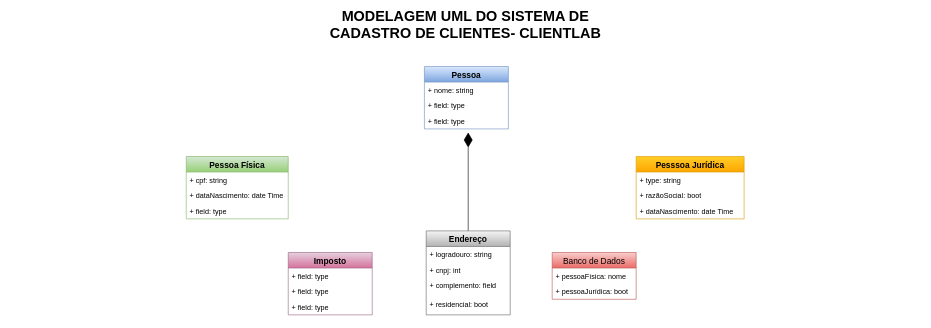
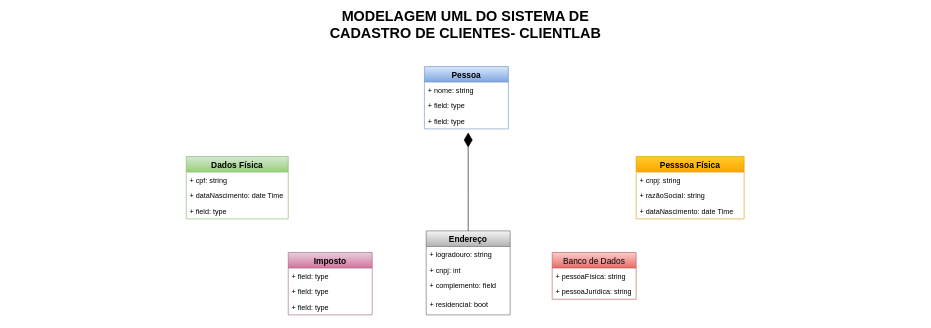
  <mxCell id="0" style=";html=1;" />
  <mxCell id="1" style=";html=1;" parent="0" />
  <mxCell id="2" value="&lt;span style=&quot;font-family: Arial, sans-serif; background-color: initial;&quot;&gt;MODELAGEM UML DO SISTEMA  DE&lt;br/&gt;CADASTRO DE CLIENTES&lt;/span&gt;&lt;span style=&quot;font-family: Arial, sans-serif;&quot;&gt;- CLIENTLAB&lt;/span&gt;" style="text;strokeColor=none;fillColor=none;html=1;fontSize=24;fontStyle=1;verticalAlign=middle;align=center;" parent="1" vertex="1"><mxGeometry x="20" y="20" width="1510" height="40" as="geometry" /></mxCell>
- <mxCell id="3" value="Pesssoa Jurídica" style="swimlane;fontStyle=1;childLayout=stackLayout;horizontal=1;startSize=26;fillColor=#ffcd28;horizontalStack=0;resizeParent=1;resizeParentMax=0;resizeLast=0;collapsible=1;marginBottom=0;fontSize=14;gradientColor=#ffa500;strokeColor=#d79b00;" vertex="1" parent="1"><mxGeometry x="1060" y="260" width="180" height="104" as="geometry" /></mxCell>
- <mxCell id="4" value="+ type: string" style="text;strokeColor=none;fillColor=none;align=left;verticalAlign=top;spacingLeft=4;spacingRight=4;overflow=hidden;rotatable=0;points=[[0,0.5],[1,0.5]];portConstraint=eastwest;" vertex="1" parent="3"><mxGeometry y="26" width="180" height="26" as="geometry" /></mxCell>
- <mxCell id="5" value="+ razãoSocial: boot" style="text;strokeColor=none;fillColor=none;align=left;verticalAlign=top;spacingLeft=4;spacingRight=4;overflow=hidden;rotatable=0;points=[[0,0.5],[1,0.5]];portConstraint=eastwest;" vertex="1" parent="3"><mxGeometry y="52" width="180" height="26" as="geometry" /></mxCell>
+ <mxCell id="3" value="Pesssoa Física" style="swimlane;fontStyle=1;childLayout=stackLayout;horizontal=1;startSize=26;fillColor=#ffcd28;horizontalStack=0;resizeParent=1;resizeParentMax=0;resizeLast=0;collapsible=1;marginBottom=0;fontSize=14;gradientColor=#ffa500;strokeColor=#d79b00;" vertex="1" parent="1"><mxGeometry x="1060" y="260" width="180" height="104" as="geometry" /></mxCell>
+ <mxCell id="4" value="+ cnpj: string" style="text;strokeColor=none;fillColor=none;align=left;verticalAlign=top;spacingLeft=4;spacingRight=4;overflow=hidden;rotatable=0;points=[[0,0.5],[1,0.5]];portConstraint=eastwest;" vertex="1" parent="3"><mxGeometry y="26" width="180" height="26" as="geometry" /></mxCell>
+ <mxCell id="5" value="+ razãoSocial: string" style="text;strokeColor=none;fillColor=none;align=left;verticalAlign=top;spacingLeft=4;spacingRight=4;overflow=hidden;rotatable=0;points=[[0,0.5],[1,0.5]];portConstraint=eastwest;" vertex="1" parent="3"><mxGeometry y="52" width="180" height="26" as="geometry" /></mxCell>
  <mxCell id="6" value="+ dataNascimento: date Time" style="text;strokeColor=none;fillColor=none;align=left;verticalAlign=top;spacingLeft=4;spacingRight=4;overflow=hidden;rotatable=0;points=[[0,0.5],[1,0.5]];portConstraint=eastwest;" vertex="1" parent="3"><mxGeometry y="78" width="180" height="26" as="geometry" /></mxCell>
  <mxCell id="7" value="Pessoa" style="swimlane;fontStyle=1;childLayout=stackLayout;horizontal=1;startSize=26;fillColor=#dae8fc;horizontalStack=0;resizeParent=1;resizeParentMax=0;resizeLast=0;collapsible=1;marginBottom=0;fontSize=14;strokeColor=#6c8ebf;gradientColor=#7ea6e0;" vertex="1" parent="1"><mxGeometry x="707" y="110" width="140" height="104" as="geometry" /></mxCell>
  <mxCell id="8" value="+ nome: string" style="text;strokeColor=none;fillColor=none;align=left;verticalAlign=top;spacingLeft=4;spacingRight=4;overflow=hidden;rotatable=0;points=[[0,0.5],[1,0.5]];portConstraint=eastwest;" vertex="1" parent="7"><mxGeometry y="26" width="140" height="26" as="geometry" /></mxCell>
  <mxCell id="9" value="+ field: type" style="text;strokeColor=none;fillColor=none;align=left;verticalAlign=top;spacingLeft=4;spacingRight=4;overflow=hidden;rotatable=0;points=[[0,0.5],[1,0.5]];portConstraint=eastwest;" vertex="1" parent="7"><mxGeometry y="52" width="140" height="26" as="geometry" /></mxCell>
  <mxCell id="10" value="+ field: type" style="text;strokeColor=none;fillColor=none;align=left;verticalAlign=top;spacingLeft=4;spacingRight=4;overflow=hidden;rotatable=0;points=[[0,0.5],[1,0.5]];portConstraint=eastwest;" vertex="1" parent="7"><mxGeometry y="78" width="140" height="26" as="geometry" /></mxCell>
- <mxCell id="11" value="Pessoa Física" style="swimlane;fontStyle=1;childLayout=stackLayout;horizontal=1;startSize=26;fillColor=#d5e8d4;horizontalStack=0;resizeParent=1;resizeParentMax=0;resizeLast=0;collapsible=1;marginBottom=0;fontSize=14;gradientColor=#97d077;strokeColor=#82b366;" vertex="1" parent="1"><mxGeometry x="310" y="260" width="170" height="104" as="geometry" /></mxCell>
+ <mxCell id="11" value="Dados Física" style="swimlane;fontStyle=1;childLayout=stackLayout;horizontal=1;startSize=26;fillColor=#d5e8d4;horizontalStack=0;resizeParent=1;resizeParentMax=0;resizeLast=0;collapsible=1;marginBottom=0;fontSize=14;gradientColor=#97d077;strokeColor=#82b366;" vertex="1" parent="1"><mxGeometry x="310" y="260" width="170" height="104" as="geometry" /></mxCell>
  <mxCell id="12" value="+ cpf: string" style="text;strokeColor=none;fillColor=none;align=left;verticalAlign=top;spacingLeft=4;spacingRight=4;overflow=hidden;rotatable=0;points=[[0,0.5],[1,0.5]];portConstraint=eastwest;" vertex="1" parent="11"><mxGeometry y="26" width="170" height="26" as="geometry" /></mxCell>
  <mxCell id="13" value="+ dataNascimento: date Time" style="text;strokeColor=none;fillColor=none;align=left;verticalAlign=top;spacingLeft=4;spacingRight=4;overflow=hidden;rotatable=0;points=[[0,0.5],[1,0.5]];portConstraint=eastwest;" vertex="1" parent="11"><mxGeometry y="52" width="170" height="26" as="geometry" /></mxCell>
  <mxCell id="14" value="+ field: type" style="text;strokeColor=none;fillColor=none;align=left;verticalAlign=top;spacingLeft=4;spacingRight=4;overflow=hidden;rotatable=0;points=[[0,0.5],[1,0.5]];portConstraint=eastwest;" vertex="1" parent="11"><mxGeometry y="78" width="170" height="26" as="geometry" /></mxCell>
  <mxCell id="15" style="edgeStyle=orthogonalEdgeStyle;rounded=0;jumpSize=7;orthogonalLoop=1;jettySize=auto;html=1;fontSize=20;endArrow=diamondThin;endFill=1;endSize=22;" edge="1" parent="1" source="16"><mxGeometry relative="1" as="geometry"><mxPoint x="780" y="220" as="targetPoint" /><Array as="points"><mxPoint x="780" y="330" /><mxPoint x="780" y="330" /></Array></mxGeometry></mxCell>
  <mxCell id="16" value="Endereço" style="swimlane;fontStyle=1;childLayout=stackLayout;horizontal=1;startSize=26;fillColor=#f5f5f5;horizontalStack=0;resizeParent=1;resizeParentMax=0;resizeLast=0;collapsible=1;marginBottom=0;fontSize=14;gradientColor=#b3b3b3;strokeColor=#666666;" vertex="1" parent="1"><mxGeometry x="710" y="384" width="140" height="140" as="geometry" /></mxCell>
  <mxCell id="17" value="+ logradouro: string" style="text;strokeColor=none;fillColor=none;align=left;verticalAlign=top;spacingLeft=4;spacingRight=4;overflow=hidden;rotatable=0;points=[[0,0.5],[1,0.5]];portConstraint=eastwest;" vertex="1" parent="16"><mxGeometry y="26" width="140" height="26" as="geometry" /></mxCell>
  <mxCell id="18" value="+ cnpj: int" style="text;strokeColor=none;fillColor=none;align=left;verticalAlign=top;spacingLeft=4;spacingRight=4;overflow=hidden;rotatable=0;points=[[0,0.5],[1,0.5]];portConstraint=eastwest;" vertex="1" parent="16"><mxGeometry y="52" width="140" height="26" as="geometry" /></mxCell>
  <mxCell id="19" value="+ complemento: field" style="text;strokeColor=none;fillColor=none;align=left;verticalAlign=top;spacingLeft=4;spacingRight=4;overflow=hidden;rotatable=0;points=[[0,0.5],[1,0.5]];portConstraint=eastwest;" vertex="1" parent="16"><mxGeometry y="78" width="140" height="32" as="geometry" /></mxCell>
  <mxCell id="20" value="+ residencial: boot" style="text;strokeColor=none;fillColor=none;align=left;verticalAlign=top;spacingLeft=4;spacingRight=4;overflow=hidden;rotatable=0;points=[[0,0.5],[1,0.5]];portConstraint=eastwest;" vertex="1" parent="16"><mxGeometry y="110" width="140" height="30" as="geometry" /></mxCell>
  <mxCell id="21" value="Imposto" style="swimlane;fontStyle=1;childLayout=stackLayout;horizontal=1;startSize=26;fillColor=#e6d0de;horizontalStack=0;resizeParent=1;resizeParentMax=0;resizeLast=0;collapsible=1;marginBottom=0;fontSize=14;gradientColor=#d5739d;strokeColor=#996185;" vertex="1" parent="1"><mxGeometry x="480" y="420" width="140" height="104" as="geometry" /></mxCell>
  <mxCell id="22" value="+ field: type" style="text;strokeColor=none;fillColor=none;align=left;verticalAlign=top;spacingLeft=4;spacingRight=4;overflow=hidden;rotatable=0;points=[[0,0.5],[1,0.5]];portConstraint=eastwest;" vertex="1" parent="21"><mxGeometry y="26" width="140" height="26" as="geometry" /></mxCell>
  <mxCell id="23" value="+ field: type" style="text;strokeColor=none;fillColor=none;align=left;verticalAlign=top;spacingLeft=4;spacingRight=4;overflow=hidden;rotatable=0;points=[[0,0.5],[1,0.5]];portConstraint=eastwest;" vertex="1" parent="21"><mxGeometry y="52" width="140" height="26" as="geometry" /></mxCell>
  <mxCell id="24" value="+ field: type" style="text;strokeColor=none;fillColor=none;align=left;verticalAlign=top;spacingLeft=4;spacingRight=4;overflow=hidden;rotatable=0;points=[[0,0.5],[1,0.5]];portConstraint=eastwest;" vertex="1" parent="21"><mxGeometry y="78" width="140" height="26" as="geometry" /></mxCell>
  <mxCell id="25" value="Banco de Dados" style="swimlane;fontStyle=0;childLayout=stackLayout;horizontal=1;startSize=26;fillColor=#f8cecc;horizontalStack=0;resizeParent=1;resizeParentMax=0;resizeLast=0;collapsible=1;marginBottom=0;fontSize=14;gradientColor=#ea6b66;strokeColor=#b85450;" vertex="1" parent="1"><mxGeometry x="920" y="420" width="140" height="78" as="geometry" /></mxCell>
- <mxCell id="26" value="+ pessoaFísica: nome" style="text;strokeColor=none;fillColor=none;align=left;verticalAlign=top;spacingLeft=4;spacingRight=4;overflow=hidden;rotatable=0;points=[[0,0.5],[1,0.5]];portConstraint=eastwest;" vertex="1" parent="25"><mxGeometry y="26" width="140" height="26" as="geometry" /></mxCell>
- <mxCell id="27" value="+ pessoaJurídica: boot" style="text;strokeColor=none;fillColor=none;align=left;verticalAlign=top;spacingLeft=4;spacingRight=4;overflow=hidden;rotatable=0;points=[[0,0.5],[1,0.5]];portConstraint=eastwest;" vertex="1" parent="25"><mxGeometry y="52" width="140" height="26" as="geometry" /></mxCell>
+ <mxCell id="26" value="+ pessoaFísica: string" style="text;strokeColor=none;fillColor=none;align=left;verticalAlign=top;spacingLeft=4;spacingRight=4;overflow=hidden;rotatable=0;points=[[0,0.5],[1,0.5]];portConstraint=eastwest;" vertex="1" parent="25"><mxGeometry y="26" width="140" height="26" as="geometry" /></mxCell>
+ <mxCell id="27" value="+ pessoaJurídica: string" style="text;strokeColor=none;fillColor=none;align=left;verticalAlign=top;spacingLeft=4;spacingRight=4;overflow=hidden;rotatable=0;points=[[0,0.5],[1,0.5]];portConstraint=eastwest;" vertex="1" parent="25"><mxGeometry y="52" width="140" height="26" as="geometry" /></mxCell>
